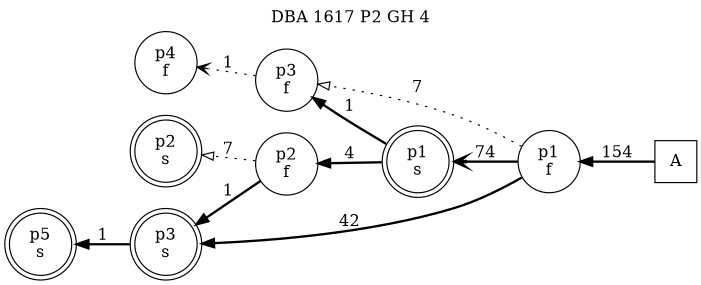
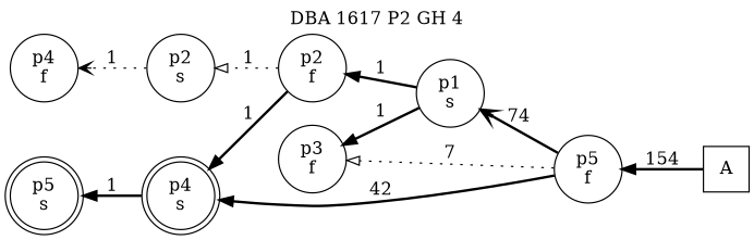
  digraph {
    label=" DBA 1617 P2 GH 4 "
    labelloc=tl
    rankdir=RL
    node [shape=circle]
    edge [arrowhead=normal style=bold]
    n1 [label=A shape=square]
-   n2 [label="p1\nf"]
-   n3 [label="p1\ns" shape=doublecircle]
+   n2 [label="p5\nf"]
+   n3 [label="p1\ns"]
    n4 [label="p3\nf"]
-   n5 [label="p3\ns" shape=doublecircle]
+   n5 [label="p4\ns" shape=doublecircle]
    n6 [label="p2\nf"]
-   n7 [label="p2\ns" shape=doublecircle]
+   n7 [label="p2\ns"]
    n8 [label="p4\nf"]
    n9 [label="p5\ns" shape=doublecircle]
    n1 -> n2 [label=154]
    n2 -> n3 [arrowhead=vee label=74]
    n2 -> n4 [arrowhead=onormal label=7 style=dotted]
    n2 -> n5 [label=42]
    n3 -> n4 [label=1]
-   n3 -> n6 [label=4]
-   n4 -> n8 [arrowhead=vee label=1 style=dotted]
+   n3 -> n6 [label=1]
+   n7 -> n8 [arrowhead=vee label=1 style=dotted]
    n5 -> n9 [label=1]
    n6 -> n5 [label=1]
-   n6 -> n7 [arrowhead=onormal label=7 style=dotted]
+   n6 -> n7 [arrowhead=onormal label=1 style=dotted]
  }
